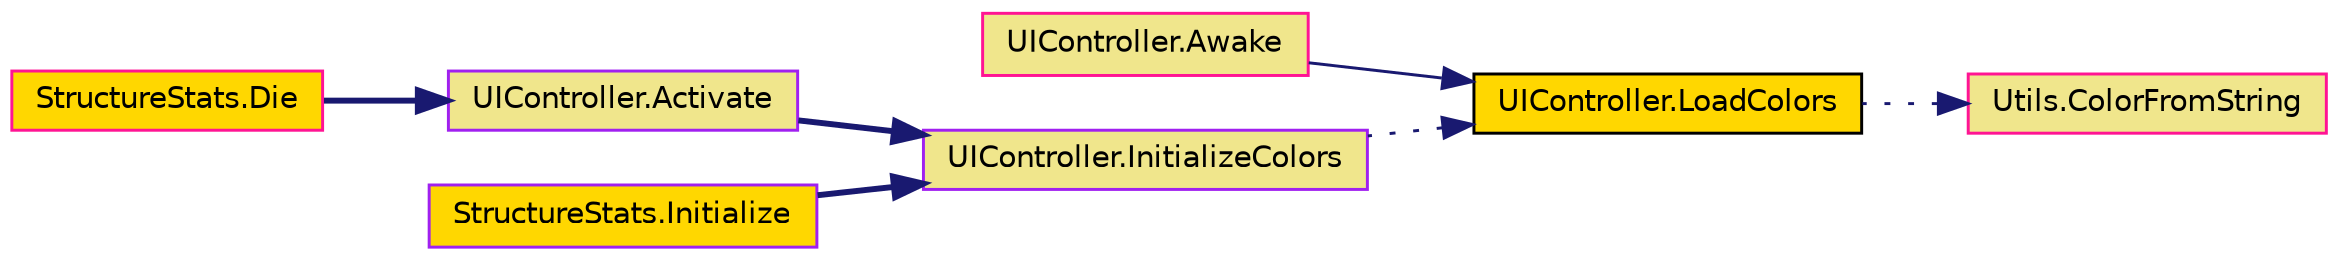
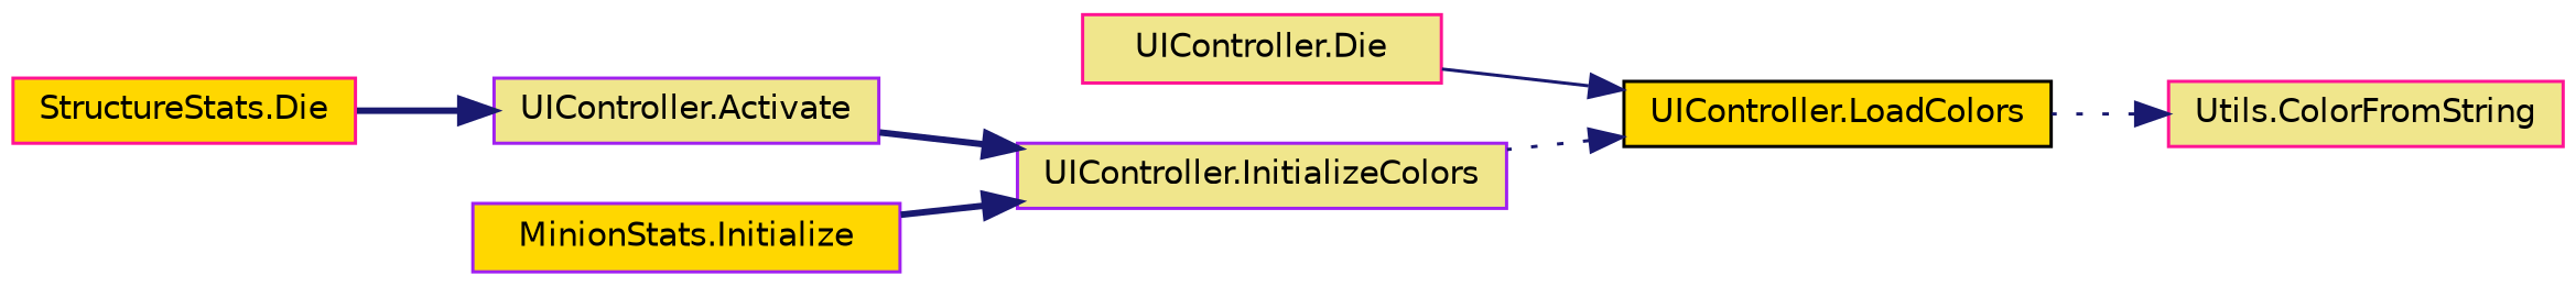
  digraph {
    rankdir=RL
    node [color=deeppink fillcolor=khaki fontname=Helvetica fontsize=10 shape=record style=filled]
    edge [color=midnightblue dir=back fontname=Helvetica fontsize=10 labelfontname=Helvetica labelfontsize=10 style=bold]
    n1 [fontcolor=black height=0.2 label="Utils.ColorFromString" width=0.4]
    n2 [color=black fillcolor=gold height=0.2 label="UIController.LoadColors" width=0.4]
-   n3 [height=0.2 label="UIController.Awake" width=0.4]
+   n3 [height=0.2 label="UIController.Die" width=0.4]
    n4 [color=purple height=0.2 label="UIController.InitializeColors" width=0.4]
    n5 [color=purple height=0.2 label="UIController.Activate" width=0.4]
-   n6 [color=purple fillcolor=gold height=0.2 label="StructureStats.Initialize" width=0.4]
+   n6 [color=purple fillcolor=gold height=0.2 label="MinionStats.Initialize" width=0.4]
    n7 [fillcolor=gold height=0.2 label="StructureStats.Die" width=0.4]
    n1 -> n2 [style=dotted]
    n2 -> n3 [style=solid]
    n2 -> n4 [style=dotted]
    n4 -> n5
    n4 -> n6
    n5 -> n7
  }
